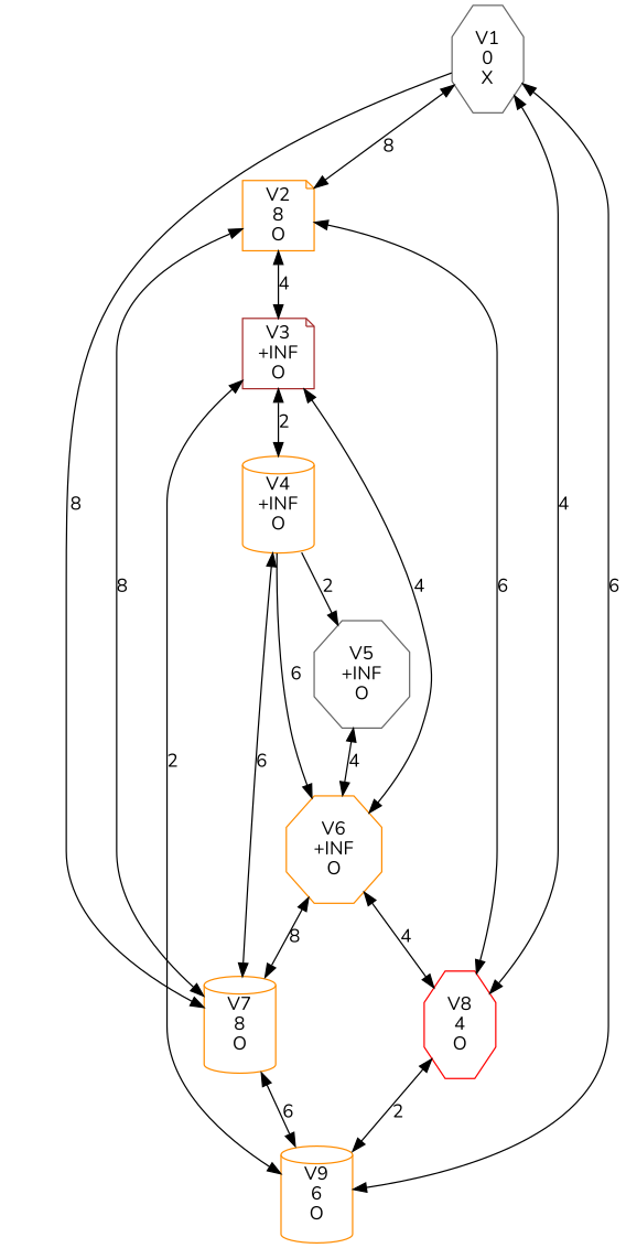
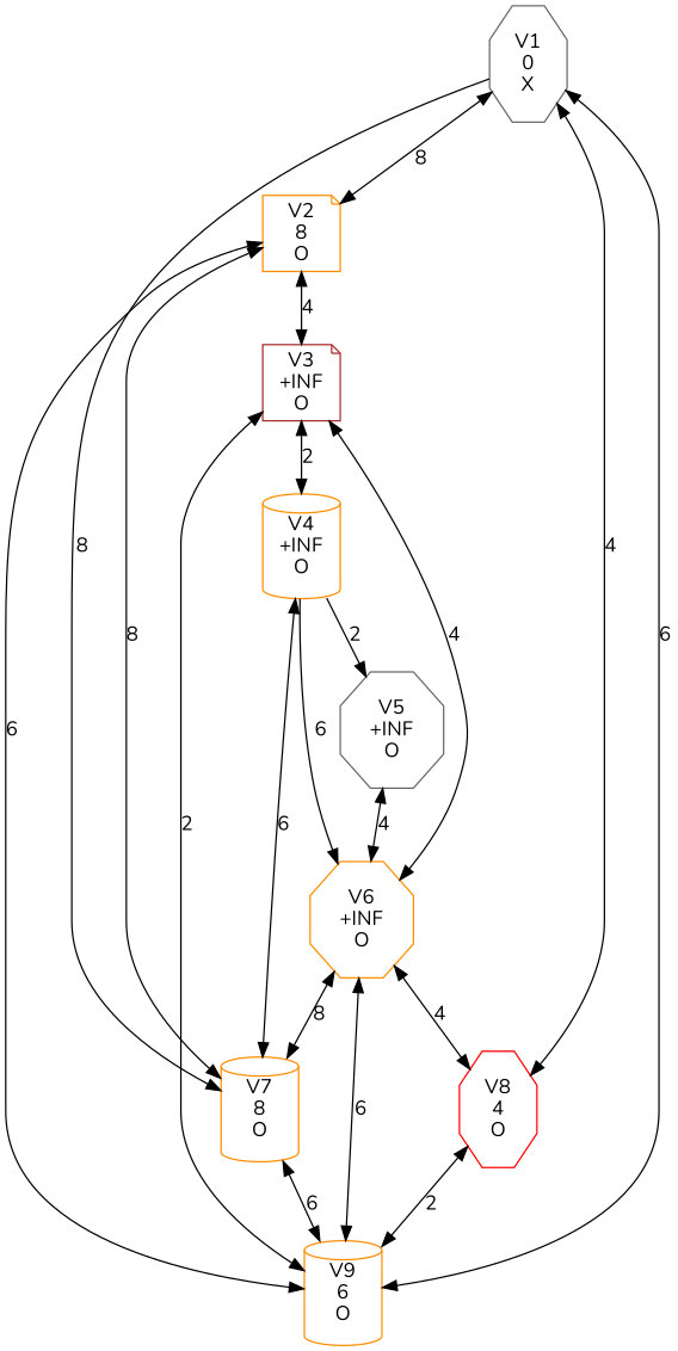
  digraph {
    fontname=Nunito
    node [color=darkorange fontname=Nunito shape=octagon]
    edge [dir=both fontname=Nunito]
    n1 [color=gray40 label="V1\n0\nX"]
    n2 [label="V2\n8\nO" shape=note]
    n3 [label="V7\n8\nO" shape=cylinder]
    n4 [color=red label="V8\n4\nO"]
    n5 [label="V9\n6\nO" shape=cylinder]
    n6 [color=brown label="V3\n+INF\nO" shape=note]
    n7 [label="V4\n+INF\nO" shape=cylinder]
    n8 [label="V6\n+INF\nO"]
    n9 [color=gray40 label="V5\n+INF\nO"]
    n1 -> n2 [label=8]
    n1 -> n3 [label=8 dir=""]
    n1 -> n4 [label=4]
    n1 -> n5 [label=6]
    n2 -> n3 [label=8]
-   n2 -> n4 [label=6]
+   n2 -> n5 [label=6]
    n2 -> n6 [label=4]
    n3 -> n5 [label=6]
    n4 -> n5 [label=2]
    n6 -> n5 [label=2]
    n6 -> n7 [label=2]
    n6 -> n8 [label=4]
    n7 -> n3 [label=6]
    n7 -> n8 [label=6 dir=""]
    n7 -> n9 [label=2 dir=""]
    n8 -> n3 [label=8]
    n8 -> n4 [label=4]
+   n8 -> n5 [label=6]
    n9 -> n8 [label=4]
  }
